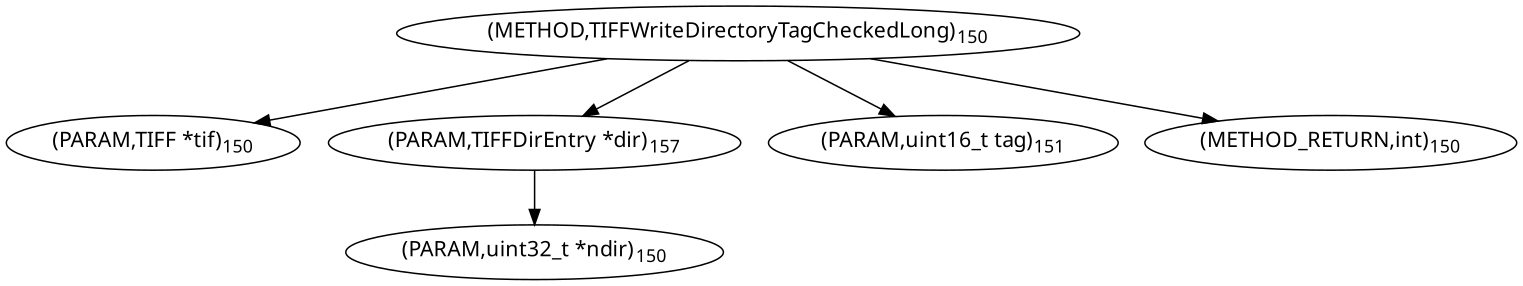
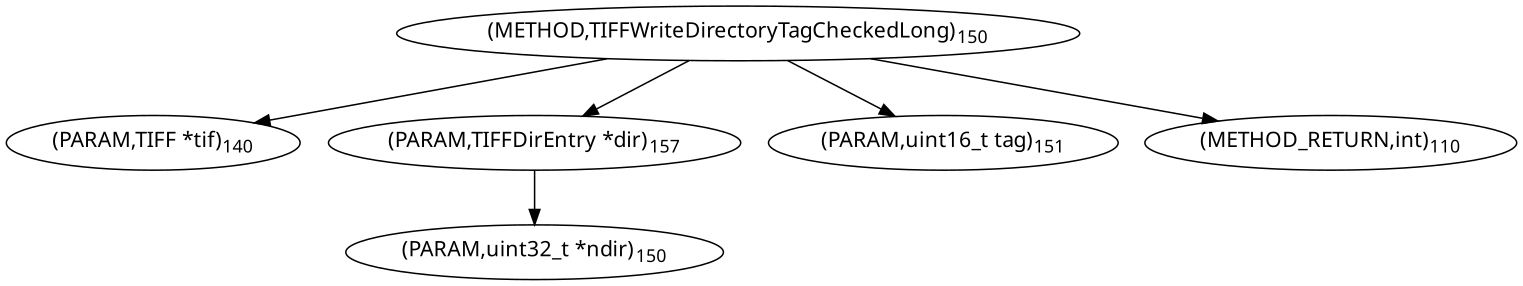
  digraph {
    fontname="Noto Sans"
    node [fontname="Noto Sans"]
    edge [fontname="Noto Sans"]
    n1 [label=<(METHOD,TIFFWriteDirectoryTagCheckedLong)<SUB>150</SUB>>]
-   n2 [label=<(PARAM,TIFF *tif)<SUB>150</SUB>>]
+   n2 [label=<(PARAM,TIFF *tif)<SUB>140</SUB>>]
    n3 [label=<(PARAM,TIFFDirEntry *dir)<SUB>157</SUB>>]
    n4 [label=<(PARAM,uint16_t tag)<SUB>151</SUB>>]
-   n5 [label=<(METHOD_RETURN,int)<SUB>150</SUB>>]
+   n5 [label=<(METHOD_RETURN,int)<SUB>110</SUB>>]
    n6 [label=<(PARAM,uint32_t *ndir)<SUB>150</SUB>>]
    n1 -> n2
    n1 -> n3
    n1 -> n4
    n1 -> n5
    n3 -> n6
  }
